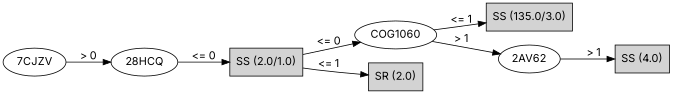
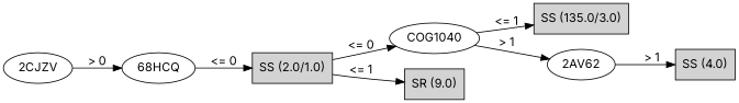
  digraph {
    fontname=Inter
    rankdir=LR
    node [fontname=Inter]
    edge [fontname=Inter]
-   n1 [label="7CJZV"]
-   n2 [label="28HCQ"]
-   n3 [label=COG1060]
+   n1 [label="2CJZV"]
+   n2 [label="68HCQ"]
+   n3 [label=COG1040]
    n4 [label="SS (135.0/3.0)" shape=box style=filled]
    n5 [label="2AV62"]
    n6 [label="SS (2.0/1.0)" shape=box style=filled]
    n7 [label="SS (4.0)" shape=box style=filled]
-   n8 [label="SR (2.0)" shape=box style=filled]
+   n8 [label="SR (9.0)" shape=box style=filled]
    n1 -> n2 [label="> 0"]
    n2 -> n6 [label="<= 0"]
    n3 -> n4 [label="<= 1"]
    n3 -> n5 [label="> 1"]
    n5 -> n7 [label="> 1"]
    n6 -> n3 [label="<= 0"]
    n6 -> n8 [label="<= 1"]
  }
